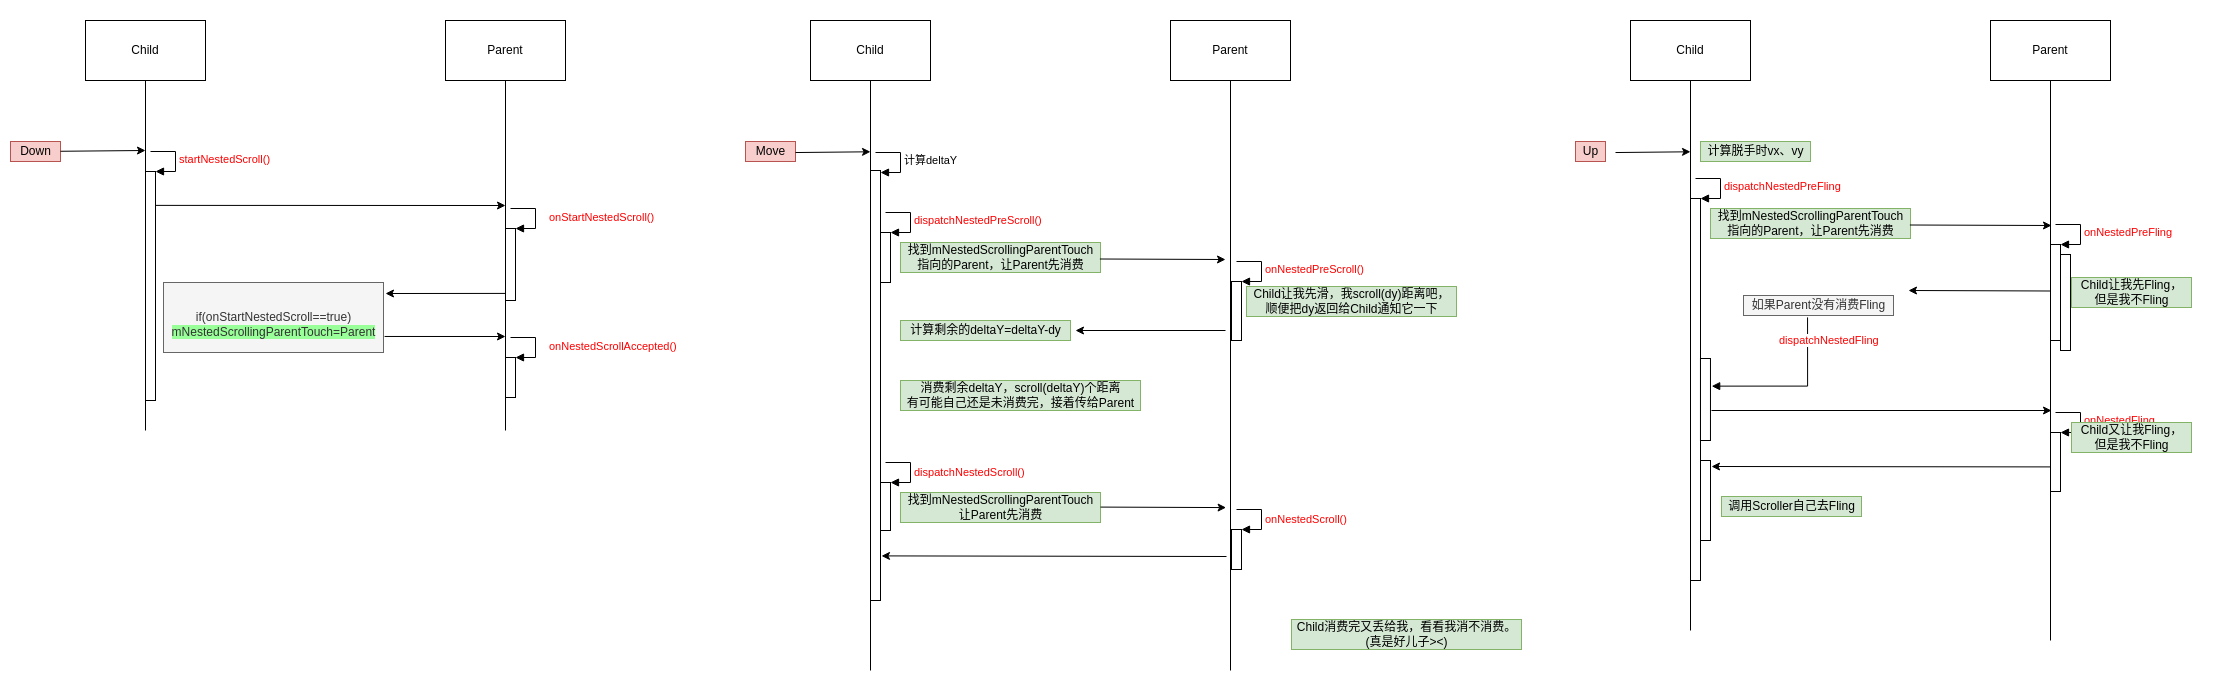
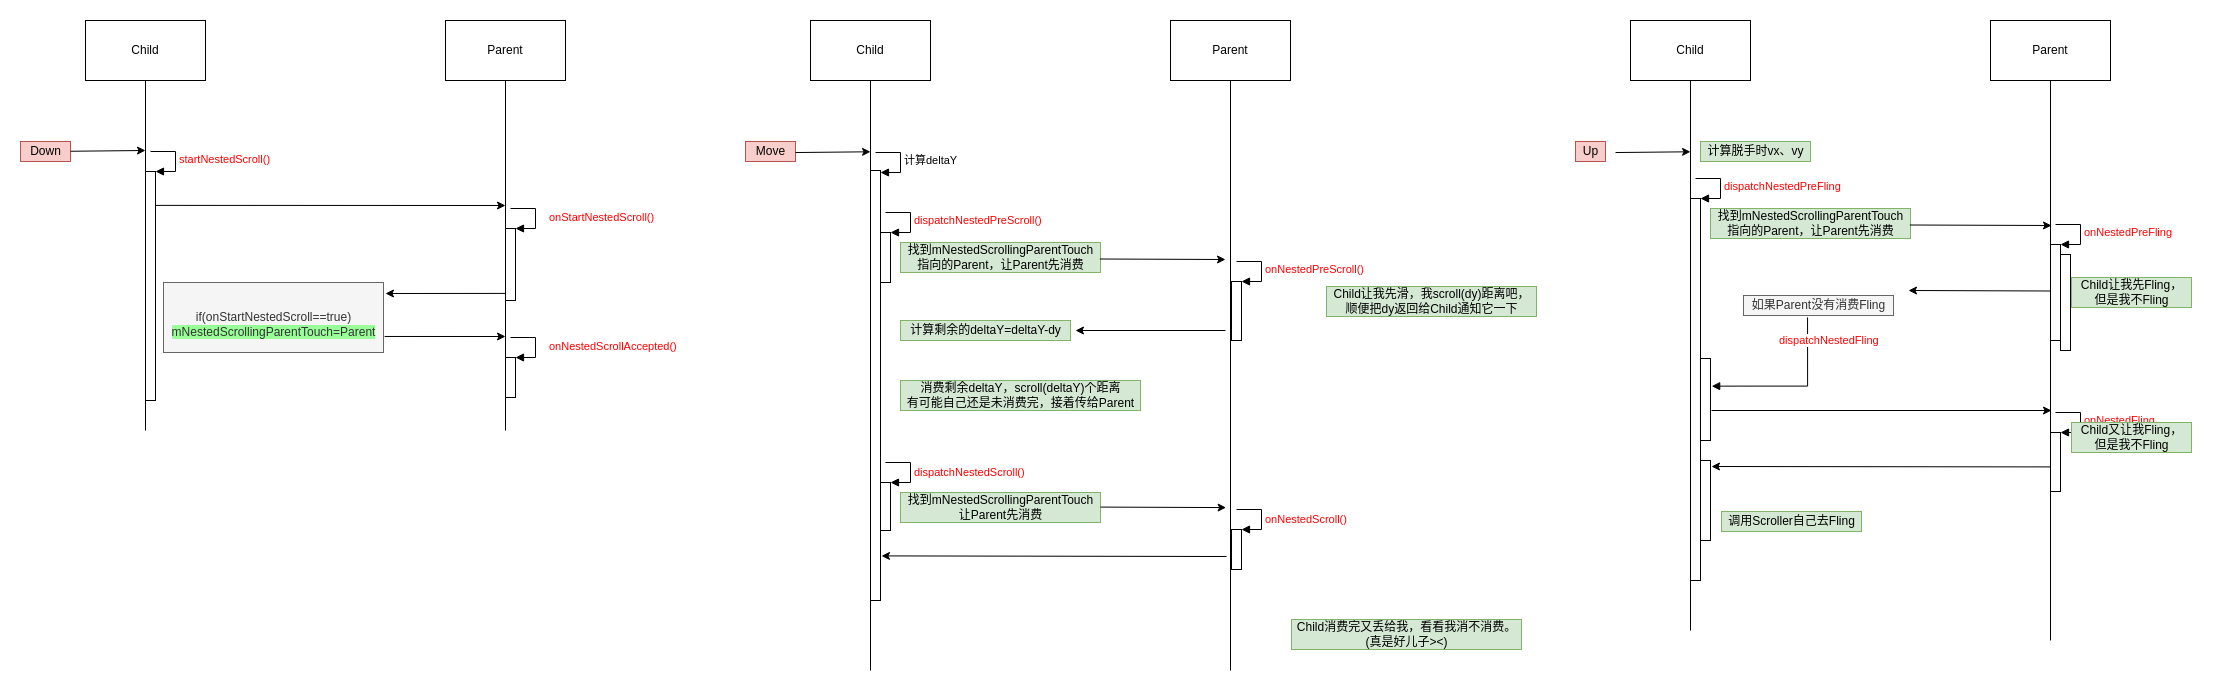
  <mxCell id="0" />
  <mxCell id="1" parent="0" />
  <mxCell id="2" value="Child" style="rounded=0;whiteSpace=wrap;html=1;" parent="1" vertex="1"><mxGeometry x="85" y="20" width="120" height="60" as="geometry" /></mxCell>
  <mxCell id="3" value="" style="endArrow=none;html=1;entryX=0.5;entryY=1;entryDx=0;entryDy=0;" parent="1" target="2" edge="1"><mxGeometry width="50" height="50" relative="1" as="geometry"><mxPoint x="145" y="430" as="sourcePoint" /><mxPoint x="205" y="200" as="targetPoint" /></mxGeometry></mxCell>
  <mxCell id="4" value="Parent" style="rounded=0;whiteSpace=wrap;html=1;" parent="1" vertex="1"><mxGeometry x="445" y="20" width="120" height="60" as="geometry" /></mxCell>
  <mxCell id="5" value="" style="endArrow=none;html=1;entryX=0.5;entryY=1;entryDx=0;entryDy=0;" parent="1" target="4" edge="1"><mxGeometry width="50" height="50" relative="1" as="geometry"><mxPoint x="505" y="430" as="sourcePoint" /><mxPoint x="565" y="200" as="targetPoint" /></mxGeometry></mxCell>
  <mxCell id="6" value="" style="html=1;points=[];perimeter=orthogonalPerimeter;" parent="1" vertex="1"><mxGeometry x="145" y="171" width="10" height="229" as="geometry" /></mxCell>
  <mxCell id="7" value="&lt;font color=&quot;#ff0000&quot;&gt;startNestedScroll()&lt;/font&gt;" style="edgeStyle=orthogonalEdgeStyle;html=1;align=left;spacingLeft=2;endArrow=block;rounded=0;entryX=1;entryY=0;" parent="1" target="6" edge="1"><mxGeometry relative="1" as="geometry"><mxPoint x="150" y="151" as="sourcePoint" /><Array as="points"><mxPoint x="175" y="151" /></Array></mxGeometry></mxCell>
- <mxCell id="8" value="Down" style="text;html=1;align=center;verticalAlign=middle;resizable=0;points=[];autosize=1;fillColor=#f8cecc;strokeColor=#b85450;" parent="1" vertex="1"><mxGeometry x="10" y="141" width="50" height="20" as="geometry" /></mxCell>
+ <mxCell id="8" value="Down" style="text;html=1;align=center;verticalAlign=middle;resizable=0;points=[];autosize=1;fillColor=#f8cecc;strokeColor=#b85450;" parent="1" vertex="1"><mxGeometry x="20" y="141" width="50" height="20" as="geometry" /></mxCell>
  <mxCell id="9" value="" style="html=1;points=[];perimeter=orthogonalPerimeter;" parent="1" vertex="1"><mxGeometry x="505" y="228" width="10" height="72" as="geometry" /></mxCell>
  <mxCell id="10" value="&lt;font color=&quot;#ff0000&quot;&gt;onStartNestedScroll()&lt;/font&gt;" style="edgeStyle=orthogonalEdgeStyle;html=1;align=left;spacingLeft=2;endArrow=block;rounded=0;entryX=1;entryY=0;" parent="1" target="9" edge="1"><mxGeometry x="-0.23" y="-13" relative="1" as="geometry"><mxPoint x="510" y="208" as="sourcePoint" /><Array as="points"><mxPoint x="535" y="208" /></Array><mxPoint x="23" y="9" as="offset" /></mxGeometry></mxCell>
  <mxCell id="11" value="" style="html=1;points=[];perimeter=orthogonalPerimeter;" parent="1" vertex="1"><mxGeometry x="505" y="357" width="10" height="40" as="geometry" /></mxCell>
  <mxCell id="12" value="&lt;font color=&quot;#ff0000&quot;&gt;onNestedScrollAccepted()&lt;/font&gt;" style="edgeStyle=orthogonalEdgeStyle;html=1;align=left;spacingLeft=2;endArrow=block;rounded=0;entryX=1;entryY=0;" parent="1" target="11" edge="1"><mxGeometry x="-0.23" y="-13" relative="1" as="geometry"><mxPoint x="510" y="337" as="sourcePoint" /><Array as="points"><mxPoint x="535" y="337" /></Array><mxPoint x="23" y="9" as="offset" /></mxGeometry></mxCell>
  <mxCell id="13" value="Child" style="rounded=0;whiteSpace=wrap;html=1;" parent="1" vertex="1"><mxGeometry x="810" y="20" width="120" height="60" as="geometry" /></mxCell>
  <mxCell id="14" value="" style="endArrow=none;html=1;entryX=0.5;entryY=1;entryDx=0;entryDy=0;" parent="1" target="13" edge="1"><mxGeometry width="50" height="50" relative="1" as="geometry"><mxPoint x="870" y="670" as="sourcePoint" /><mxPoint x="930" y="200" as="targetPoint" /></mxGeometry></mxCell>
  <mxCell id="15" value="Parent" style="rounded=0;whiteSpace=wrap;html=1;" parent="1" vertex="1"><mxGeometry x="1170" y="20" width="120" height="60" as="geometry" /></mxCell>
  <mxCell id="16" value="" style="endArrow=none;html=1;entryX=0.5;entryY=1;entryDx=0;entryDy=0;" parent="1" target="15" edge="1"><mxGeometry width="50" height="50" relative="1" as="geometry"><mxPoint x="1230" y="670" as="sourcePoint" /><mxPoint x="1290" y="200" as="targetPoint" /></mxGeometry></mxCell>
  <mxCell id="17" value="" style="html=1;points=[];perimeter=orthogonalPerimeter;" parent="1" vertex="1"><mxGeometry x="870" y="170" width="10" height="430" as="geometry" /></mxCell>
  <mxCell id="18" value="计算deltaY" style="edgeStyle=orthogonalEdgeStyle;html=1;align=left;spacingLeft=2;endArrow=block;rounded=0;entryX=1;entryY=0;" parent="1" edge="1"><mxGeometry relative="1" as="geometry"><mxPoint x="875" y="152" as="sourcePoint" /><Array as="points"><mxPoint x="900" y="152" /></Array><mxPoint x="880" y="172" as="targetPoint" /></mxGeometry></mxCell>
  <mxCell id="19" value="Move" style="text;html=1;align=center;verticalAlign=middle;resizable=0;points=[];autosize=1;fillColor=#f8cecc;strokeColor=#b85450;" parent="1" vertex="1"><mxGeometry x="745" y="141" width="50" height="20" as="geometry" /></mxCell>
  <mxCell id="20" value="" style="html=1;points=[];perimeter=orthogonalPerimeter;" parent="1" vertex="1"><mxGeometry x="880" y="232" width="10" height="50" as="geometry" /></mxCell>
  <mxCell id="21" value="&lt;font color=&quot;#ff0000&quot;&gt;dispatchNestedPreScroll()&lt;/font&gt;" style="edgeStyle=orthogonalEdgeStyle;html=1;align=left;spacingLeft=2;endArrow=block;rounded=0;entryX=1;entryY=0;" parent="1" target="20" edge="1"><mxGeometry relative="1" as="geometry"><mxPoint x="885" y="212" as="sourcePoint" /><Array as="points"><mxPoint x="910" y="212" /></Array></mxGeometry></mxCell>
  <mxCell id="22" value="找到mNestedScrollingParentTouch&lt;br&gt;指向的Parent，让Parent先消费" style="text;html=1;align=center;verticalAlign=middle;resizable=0;points=[];autosize=1;fillColor=#d5e8d4;strokeColor=#82b366;" parent="1" vertex="1"><mxGeometry x="900" y="242" width="200" height="30" as="geometry" /></mxCell>
  <mxCell id="23" value="" style="html=1;points=[];perimeter=orthogonalPerimeter;" parent="1" vertex="1"><mxGeometry x="1231" y="281" width="10" height="59" as="geometry" /></mxCell>
  <mxCell id="24" value="&lt;font color=&quot;#ff0000&quot;&gt;onNestedPreScroll()&lt;/font&gt;" style="edgeStyle=orthogonalEdgeStyle;html=1;align=left;spacingLeft=2;endArrow=block;rounded=0;entryX=1;entryY=0;" parent="1" target="23" edge="1"><mxGeometry relative="1" as="geometry"><mxPoint x="1236" y="261" as="sourcePoint" /><Array as="points"><mxPoint x="1261" y="261" /></Array></mxGeometry></mxCell>
  <mxCell id="25" value="计算剩余的deltaY=deltaY-dy" style="text;html=1;align=center;verticalAlign=middle;resizable=0;points=[];autosize=1;fillColor=#d5e8d4;strokeColor=#82b366;" parent="1" vertex="1"><mxGeometry x="900" y="320" width="170" height="20" as="geometry" /></mxCell>
  <mxCell id="26" value="消费剩余deltaY，scroll(deltaY)个距离&lt;br&gt;有可能自己还是未消费完，接着传给Parent" style="text;html=1;align=center;verticalAlign=middle;resizable=0;points=[];autosize=1;fillColor=#d5e8d4;strokeColor=#82b366;" parent="1" vertex="1"><mxGeometry x="900" y="380" width="240" height="30" as="geometry" /></mxCell>
- <mxCell id="27" value="Child让我先滑，我scroll(dy)距离吧，&lt;br&gt;顺便把dy返回给Child通知它一下" style="text;html=1;align=center;verticalAlign=middle;resizable=0;points=[];autosize=1;fillColor=#d5e8d4;strokeColor=#82b366;" parent="1" vertex="1"><mxGeometry x="1246" y="286" width="210" height="30" as="geometry" /></mxCell>
+ <mxCell id="27" value="Child让我先滑，我scroll(dy)距离吧，&lt;br&gt;顺便把dy返回给Child通知它一下" style="text;html=1;align=center;verticalAlign=middle;resizable=0;points=[];autosize=1;fillColor=#d5e8d4;strokeColor=#82b366;" parent="1" vertex="1"><mxGeometry x="1326" y="286" width="210" height="30" as="geometry" /></mxCell>
  <mxCell id="28" value="" style="html=1;points=[];perimeter=orthogonalPerimeter;" parent="1" vertex="1"><mxGeometry x="880" y="482" width="10" height="48" as="geometry" /></mxCell>
  <mxCell id="29" value="&lt;font color=&quot;#ff0000&quot;&gt;dispatchNestedScroll()&lt;/font&gt;" style="edgeStyle=orthogonalEdgeStyle;html=1;align=left;spacingLeft=2;endArrow=block;rounded=0;entryX=1;entryY=0;" parent="1" target="28" edge="1"><mxGeometry x="0.077" relative="1" as="geometry"><mxPoint x="885" y="462" as="sourcePoint" /><Array as="points"><mxPoint x="910" y="462" /></Array><mxPoint as="offset" /></mxGeometry></mxCell>
  <mxCell id="30" value="" style="html=1;points=[];perimeter=orthogonalPerimeter;" parent="1" vertex="1"><mxGeometry x="1231" y="529" width="10" height="40" as="geometry" /></mxCell>
  <mxCell id="31" value="&lt;font color=&quot;#ff0000&quot;&gt;onNestedScroll()&lt;/font&gt;" style="edgeStyle=orthogonalEdgeStyle;html=1;align=left;spacingLeft=2;endArrow=block;rounded=0;entryX=1;entryY=0;" parent="1" target="30" edge="1"><mxGeometry x="0.077" relative="1" as="geometry"><mxPoint x="1236" y="509" as="sourcePoint" /><Array as="points"><mxPoint x="1261" y="509" /></Array><mxPoint as="offset" /></mxGeometry></mxCell>
  <mxCell id="32" value="Child消费完又丢给我，看看我消不消费。&lt;br&gt;(真是好儿子&amp;gt;&amp;lt;)" style="text;html=1;align=center;verticalAlign=middle;resizable=0;points=[];autosize=1;fillColor=#d5e8d4;strokeColor=#82b366;" parent="1" vertex="1"><mxGeometry x="1291" y="619" width="230" height="30" as="geometry" /></mxCell>
  <mxCell id="33" value="找到mNestedScrollingParentTouch&lt;br&gt;让Parent先消费" style="text;html=1;align=center;verticalAlign=middle;resizable=0;points=[];autosize=1;fillColor=#d5e8d4;strokeColor=#82b366;" parent="1" vertex="1"><mxGeometry x="900" y="492" width="200" height="30" as="geometry" /></mxCell>
  <mxCell id="34" value="" style="endArrow=classic;html=1;exitX=0.997;exitY=0.55;exitDx=0;exitDy=0;exitPerimeter=0;" parent="1" source="22" edge="1"><mxGeometry width="50" height="50" relative="1" as="geometry"><mxPoint x="1035" y="220" as="sourcePoint" /><mxPoint x="1225" y="259" as="targetPoint" /></mxGeometry></mxCell>
  <mxCell id="35" value="" style="endArrow=classic;html=1;exitX=0.997;exitY=0.55;exitDx=0;exitDy=0;exitPerimeter=0;" parent="1" edge="1"><mxGeometry width="50" height="50" relative="1" as="geometry"><mxPoint x="1100" y="506.58" as="sourcePoint" /><mxPoint x="1225.6" y="507.08" as="targetPoint" /></mxGeometry></mxCell>
  <mxCell id="36" value="" style="endArrow=classic;html=1;exitX=0.997;exitY=0.55;exitDx=0;exitDy=0;exitPerimeter=0;" parent="1" edge="1"><mxGeometry width="50" height="50" relative="1" as="geometry"><mxPoint x="1225" y="330" as="sourcePoint" /><mxPoint x="1075" y="330" as="targetPoint" /></mxGeometry></mxCell>
  <mxCell id="37" value="" style="endArrow=classic;html=1;exitX=0.997;exitY=0.55;exitDx=0;exitDy=0;exitPerimeter=0;" parent="1" edge="1"><mxGeometry width="50" height="50" relative="1" as="geometry"><mxPoint x="1226" y="556" as="sourcePoint" /><mxPoint x="881" y="555.41" as="targetPoint" /></mxGeometry></mxCell>
  <mxCell id="38" value="" style="endArrow=classic;html=1;exitX=1.021;exitY=0.148;exitDx=0;exitDy=0;exitPerimeter=0;" parent="1" edge="1" source="6"><mxGeometry width="50" height="50" relative="1" as="geometry"><mxPoint x="165" y="205" as="sourcePoint" /><mxPoint x="505" y="205" as="targetPoint" /></mxGeometry></mxCell>
  <mxCell id="39" value="" style="endArrow=classic;html=1;exitX=1.005;exitY=0.771;exitDx=0;exitDy=0;exitPerimeter=0;" parent="1" source="40" edge="1"><mxGeometry width="50" height="50" relative="1" as="geometry"><mxPoint x="159" y="370" as="sourcePoint" /><mxPoint x="505" y="336" as="targetPoint" /></mxGeometry></mxCell>
  <mxCell id="40" value="&lt;br&gt;&lt;br&gt;if(onStartNestedScroll==true)&lt;br&gt;&lt;span style=&quot;background-color: rgb(153 , 255 , 153)&quot;&gt;mNestedScrollingParentTouch=Parent&lt;/span&gt;&lt;br&gt;&lt;br&gt;" style="text;html=1;align=center;verticalAlign=middle;resizable=0;points=[];autosize=1;fillColor=#f5f5f5;strokeColor=#666666;fontColor=#333333;" parent="1" vertex="1"><mxGeometry x="163" y="282" width="220" height="70" as="geometry" /></mxCell>
  <mxCell id="41" value="" style="endArrow=classic;html=1;" parent="1" edge="1"><mxGeometry width="50" height="50" relative="1" as="geometry"><mxPoint x="505" y="292.918" as="sourcePoint" /><mxPoint x="385" y="293" as="targetPoint" /></mxGeometry></mxCell>
  <mxCell id="42" value="" style="endArrow=classic;html=1;" parent="1" source="8" edge="1"><mxGeometry width="50" height="50" relative="1" as="geometry"><mxPoint x="55" y="210" as="sourcePoint" /><mxPoint x="145" y="150" as="targetPoint" /></mxGeometry></mxCell>
  <mxCell id="43" value="" style="endArrow=classic;html=1;" parent="1" edge="1"><mxGeometry width="50" height="50" relative="1" as="geometry"><mxPoint x="795" y="152.04" as="sourcePoint" /><mxPoint x="870" y="151.29" as="targetPoint" /></mxGeometry></mxCell>
  <mxCell id="44" value="Child" style="rounded=0;whiteSpace=wrap;html=1;" vertex="1" parent="1"><mxGeometry x="1630" y="20" width="120" height="60" as="geometry" /></mxCell>
  <mxCell id="45" value="" style="endArrow=none;html=1;entryX=0.5;entryY=1;entryDx=0;entryDy=0;" edge="1" parent="1" target="44"><mxGeometry width="50" height="50" relative="1" as="geometry"><mxPoint x="1690" y="630" as="sourcePoint" /><mxPoint x="1750" y="200" as="targetPoint" /></mxGeometry></mxCell>
  <mxCell id="46" value="Parent" style="rounded=0;whiteSpace=wrap;html=1;" vertex="1" parent="1"><mxGeometry x="1990" y="20" width="120" height="60" as="geometry" /></mxCell>
  <mxCell id="47" value="" style="endArrow=none;html=1;entryX=0.5;entryY=1;entryDx=0;entryDy=0;" edge="1" parent="1" target="46"><mxGeometry width="50" height="50" relative="1" as="geometry"><mxPoint x="2050" y="640" as="sourcePoint" /><mxPoint x="2110" y="200" as="targetPoint" /></mxGeometry></mxCell>
  <mxCell id="48" value="Up" style="text;html=1;align=center;verticalAlign=middle;resizable=0;points=[];autosize=1;fillColor=#f8cecc;strokeColor=#b85450;" vertex="1" parent="1"><mxGeometry x="1575" y="141" width="30" height="20" as="geometry" /></mxCell>
  <mxCell id="49" value="" style="html=1;points=[];perimeter=orthogonalPerimeter;" vertex="1" parent="1"><mxGeometry x="1690" y="198" width="10" height="382" as="geometry" /></mxCell>
  <mxCell id="50" value="&lt;font color=&quot;#ff0000&quot;&gt;dispatchNestedPreFling&lt;/font&gt;" style="edgeStyle=orthogonalEdgeStyle;html=1;align=left;spacingLeft=2;endArrow=block;rounded=0;entryX=1;entryY=0;" edge="1" parent="1" target="49"><mxGeometry relative="1" as="geometry"><mxPoint x="1695" y="178" as="sourcePoint" /><Array as="points"><mxPoint x="1720" y="178" /></Array></mxGeometry></mxCell>
  <mxCell id="51" value="找到mNestedScrollingParentTouch&lt;br&gt;指向的Parent，让Parent先消费" style="text;html=1;align=center;verticalAlign=middle;resizable=0;points=[];autosize=1;fillColor=#d5e8d4;strokeColor=#82b366;" vertex="1" parent="1"><mxGeometry x="1710" y="208" width="200" height="30" as="geometry" /></mxCell>
  <mxCell id="52" value="" style="html=1;points=[];perimeter=orthogonalPerimeter;" vertex="1" parent="1"><mxGeometry x="2050" y="244" width="10" height="96" as="geometry" /></mxCell>
  <mxCell id="53" value="&lt;font color=&quot;#ff0000&quot;&gt;onNestedPreFling&lt;/font&gt;" style="edgeStyle=orthogonalEdgeStyle;html=1;align=left;spacingLeft=2;endArrow=block;rounded=0;entryX=1;entryY=0;" edge="1" parent="1" target="52"><mxGeometry relative="1" as="geometry"><mxPoint x="2055" y="224" as="sourcePoint" /><Array as="points"><mxPoint x="2080" y="224" /></Array></mxGeometry></mxCell>
  <mxCell id="54" value="Child让我先Fling，&lt;br&gt;但是我不Fling" style="text;html=1;align=center;verticalAlign=middle;resizable=0;points=[];autosize=1;fillColor=#d5e8d4;strokeColor=#82b366;" vertex="1" parent="1"><mxGeometry x="2071" y="277" width="120" height="30" as="geometry" /></mxCell>
  <mxCell id="55" value="" style="endArrow=classic;html=1;exitX=0.997;exitY=0.55;exitDx=0;exitDy=0;exitPerimeter=0;" edge="1" parent="1" source="51"><mxGeometry width="50" height="50" relative="1" as="geometry"><mxPoint x="1855" y="248" as="sourcePoint" /><mxPoint x="2051" y="225" as="targetPoint" /></mxGeometry></mxCell>
  <mxCell id="56" value="" style="endArrow=classic;html=1;" edge="1" parent="1"><mxGeometry width="50" height="50" relative="1" as="geometry"><mxPoint x="1615" y="152.04" as="sourcePoint" /><mxPoint x="1690" y="151.29" as="targetPoint" /></mxGeometry></mxCell>
  <mxCell id="57" value="如果Parent没有消费Fling" style="text;html=1;align=center;verticalAlign=middle;resizable=0;points=[];autosize=1;fillColor=#f5f5f5;strokeColor=#666666;fontColor=#333333;" vertex="1" parent="1"><mxGeometry x="1743" y="295" width="150" height="20" as="geometry" /></mxCell>
  <mxCell id="58" value="" style="endArrow=classic;html=1;exitX=0.997;exitY=0.55;exitDx=0;exitDy=0;exitPerimeter=0;" edge="1" parent="1"><mxGeometry width="50" height="50" relative="1" as="geometry"><mxPoint x="2049.6" y="290.5" as="sourcePoint" /><mxPoint x="1908" y="290" as="targetPoint" /></mxGeometry></mxCell>
  <mxCell id="59" value="" style="html=1;points=[];perimeter=orthogonalPerimeter;" vertex="1" parent="1"><mxGeometry x="1699.97" y="358" width="10" height="82" as="geometry" /></mxCell>
  <mxCell id="60" value="&lt;font color=&quot;#ff0000&quot;&gt;dispatchNestedFling&lt;/font&gt;" style="edgeStyle=orthogonalEdgeStyle;html=1;align=left;spacingLeft=2;endArrow=block;rounded=0;entryX=1.121;entryY=0.337;exitX=0.427;exitY=1.095;exitDx=0;exitDy=0;exitPerimeter=0;entryDx=0;entryDy=0;entryPerimeter=0;" edge="1" parent="1" target="59" source="57"><mxGeometry x="0.223" y="-46" relative="1" as="geometry"><mxPoint x="1694.97" y="338" as="sourcePoint" /><Array as="points"><mxPoint x="1807" y="386" /></Array><mxPoint as="offset" /></mxGeometry></mxCell>
  <mxCell id="61" value="计算脱手时vx、vy" style="text;html=1;align=center;verticalAlign=middle;resizable=0;points=[];autosize=1;fillColor=#d5e8d4;strokeColor=#82b366;" vertex="1" parent="1"><mxGeometry x="1700" y="141" width="110" height="20" as="geometry" /></mxCell>
  <mxCell id="62" value="" style="html=1;points=[];perimeter=orthogonalPerimeter;" vertex="1" parent="1"><mxGeometry x="2050" y="432" width="10" height="59" as="geometry" /></mxCell>
  <mxCell id="63" value="&lt;font color=&quot;#ff0000&quot;&gt;onNestedFling&lt;/font&gt;" style="edgeStyle=orthogonalEdgeStyle;html=1;align=left;spacingLeft=2;endArrow=block;rounded=0;entryX=1;entryY=0;" edge="1" parent="1" target="62"><mxGeometry relative="1" as="geometry"><mxPoint x="2055" y="412" as="sourcePoint" /><Array as="points"><mxPoint x="2080" y="412" /></Array></mxGeometry></mxCell>
  <mxCell id="64" value="" style="endArrow=classic;html=1;" edge="1" parent="1"><mxGeometry width="50" height="50" relative="1" as="geometry"><mxPoint x="1711" y="410" as="sourcePoint" /><mxPoint x="2051" y="410" as="targetPoint" /></mxGeometry></mxCell>
  <mxCell id="65" value="Child又让我Fling，&lt;br&gt;但是我不Fling" style="text;html=1;align=center;verticalAlign=middle;resizable=0;points=[];autosize=1;fillColor=#d5e8d4;strokeColor=#82b366;" vertex="1" parent="1"><mxGeometry x="2071" y="422" width="120" height="30" as="geometry" /></mxCell>
  <mxCell id="66" value="" style="endArrow=classic;html=1;" edge="1" parent="1"><mxGeometry width="50" height="50" relative="1" as="geometry"><mxPoint x="2049.97" y="466.41" as="sourcePoint" /><mxPoint x="1711" y="466" as="targetPoint" /></mxGeometry></mxCell>
  <mxCell id="67" value="" style="html=1;points=[];perimeter=orthogonalPerimeter;" vertex="1" parent="1"><mxGeometry x="2060" y="254" width="10" height="96" as="geometry" /></mxCell>
  <mxCell id="68" value="" style="html=1;points=[];perimeter=orthogonalPerimeter;" vertex="1" parent="1"><mxGeometry x="1700" y="460" width="10" height="80" as="geometry" /></mxCell>
- <mxCell id="69" value="调用Scroller自己去Fling" style="text;html=1;align=center;verticalAlign=middle;resizable=0;points=[];autosize=1;fillColor=#d5e8d4;strokeColor=#82b366;" vertex="1" parent="1"><mxGeometry x="1721" y="496" width="140" height="20" as="geometry" /></mxCell>
+ <mxCell id="69" value="调用Scroller自己去Fling" style="text;html=1;align=center;verticalAlign=middle;resizable=0;points=[];autosize=1;fillColor=#d5e8d4;strokeColor=#82b366;" vertex="1" parent="1"><mxGeometry x="1721" y="511" width="140" height="20" as="geometry" /></mxCell>
